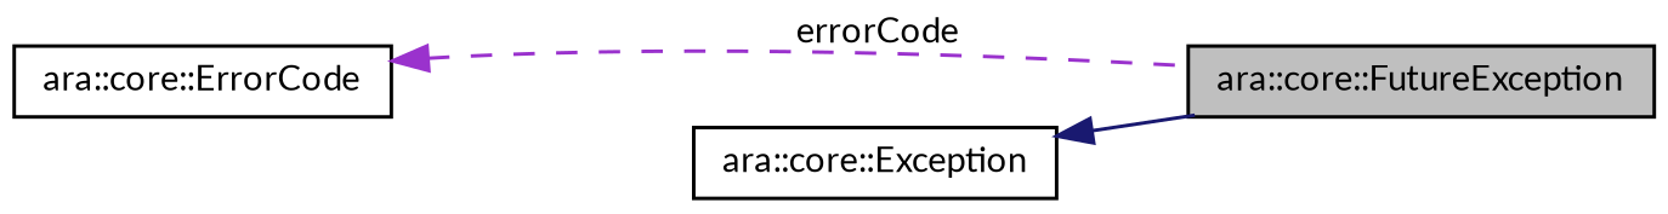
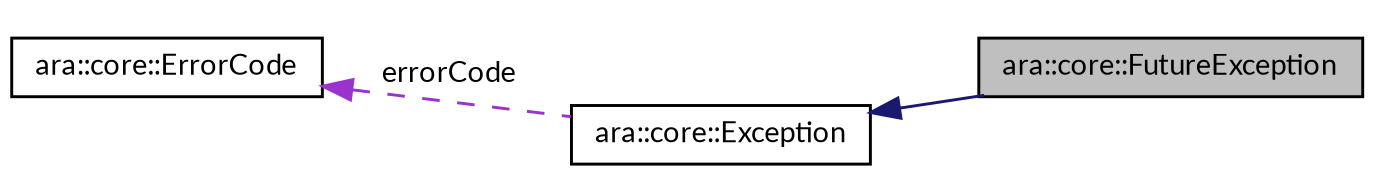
  digraph {
    fontname=Lato
    rankdir=LR
    node [color=black fillcolor=white fontname=Lato fontsize=10 shape=record style=filled]
    edge [dir=back fontname=Lato fontsize=10 labelfontname=Helvetica labelfontsize=10]
    n1 [fillcolor=grey75 fontcolor=black height=0.2 label="ara::core::FutureException" width=0.4]
    n2 [height=0.2 label="ara::core::Exception" width=0.4]
    n3 [height=0.2 label="ara::core::ErrorCode" width=0.4]
    n2 -> n1 [color=midnightblue style=solid]
-   n3 -> n1 [color=darkorchid3 label=" errorCode" style=dashed]
+   n3 -> n2 [color=darkorchid3 label=" errorCode" style=dashed]
  }
